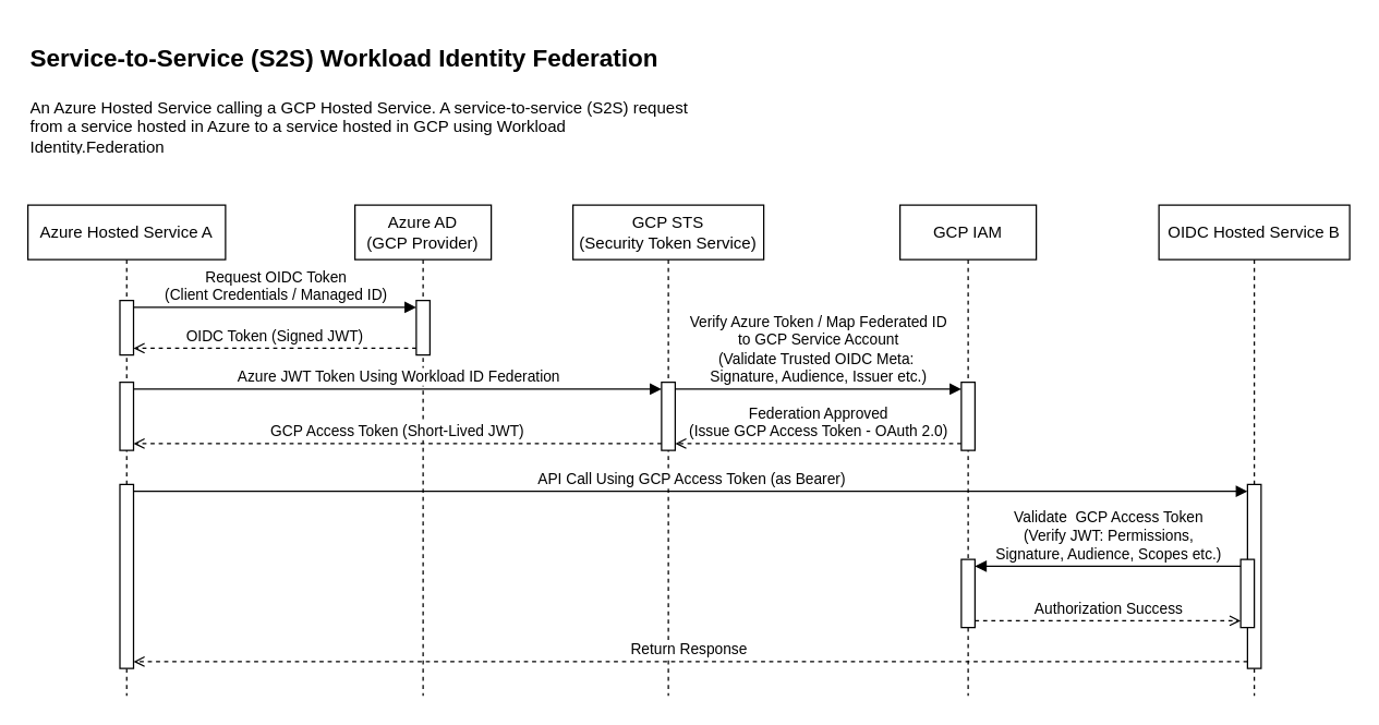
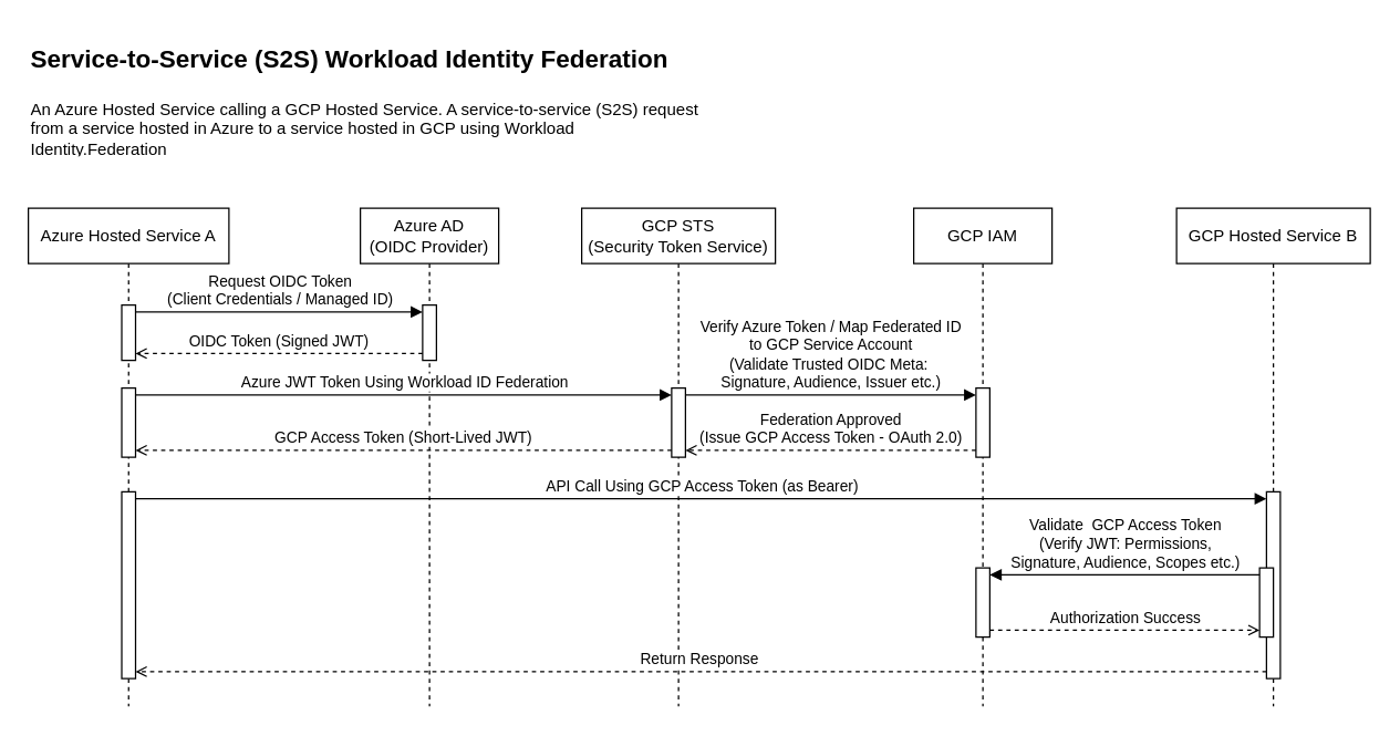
  <mxCell id="0" />
  <mxCell id="1" parent="0" />
  <mxCell id="2" value="Azure Hosted Service A" style="shape=umlLifeline;whiteSpace=wrap;html=1;container=1;dropTarget=0;collapsible=0;recursiveResize=0;outlineConnect=0;portConstraint=eastwest;newEdgeStyle={&quot;curved&quot;:0,&quot;rounded&quot;:0};points=[[0,0,0,0,5],[0,1,0,0,-5],[1,0,0,0,5],[1,1,0,0,-5]];perimeter=rectanglePerimeter;targetShapes=umlLifeline;participant=label;" parent="1" vertex="1"><mxGeometry x="20" y="150" width="145" height="360" as="geometry" /></mxCell>
  <mxCell id="3" value="" style="html=1;points=[[0,0,0,0,5],[0,1,0,0,-5],[1,0,0,0,5],[1,1,0,0,-5]];perimeter=orthogonalPerimeter;outlineConnect=0;targetShapes=umlLifeline;portConstraint=eastwest;newEdgeStyle={&quot;curved&quot;:0,&quot;rounded&quot;:0};" parent="2" vertex="1"><mxGeometry x="67.5" y="70" width="10" height="40" as="geometry" /></mxCell>
  <mxCell id="4" value="" style="html=1;points=[[0,0,0,0,5],[0,1,0,0,-5],[1,0,0,0,5],[1,1,0,0,-5]];perimeter=orthogonalPerimeter;outlineConnect=0;targetShapes=umlLifeline;portConstraint=eastwest;newEdgeStyle={&quot;curved&quot;:0,&quot;rounded&quot;:0};" parent="2" vertex="1"><mxGeometry x="67.5" y="130" width="10" height="50" as="geometry" /></mxCell>
  <mxCell id="5" value="" style="html=1;points=[[0,0,0,0,5],[0,1,0,0,-5],[1,0,0,0,5],[1,1,0,0,-5]];perimeter=orthogonalPerimeter;outlineConnect=0;targetShapes=umlLifeline;portConstraint=eastwest;newEdgeStyle={&quot;curved&quot;:0,&quot;rounded&quot;:0};" parent="2" vertex="1"><mxGeometry x="67.5" y="205" width="10" height="135" as="geometry" /></mxCell>
- <mxCell id="6" value="&lt;div&gt;Azure AD&lt;/div&gt;&lt;div&gt;(GCP Provider)&lt;/div&gt;" style="shape=umlLifeline;perimeter=lifelinePerimeter;whiteSpace=wrap;html=1;container=1;dropTarget=0;collapsible=0;recursiveResize=0;outlineConnect=0;portConstraint=eastwest;newEdgeStyle={&quot;curved&quot;:0,&quot;rounded&quot;:0};" parent="1" vertex="1"><mxGeometry x="260" y="150" width="100" height="360" as="geometry" /></mxCell>
+ <mxCell id="6" value="&lt;div&gt;Azure AD&lt;/div&gt;&lt;div&gt;(OIDC Provider)&lt;/div&gt;" style="shape=umlLifeline;perimeter=lifelinePerimeter;whiteSpace=wrap;html=1;container=1;dropTarget=0;collapsible=0;recursiveResize=0;outlineConnect=0;portConstraint=eastwest;newEdgeStyle={&quot;curved&quot;:0,&quot;rounded&quot;:0};" parent="1" vertex="1"><mxGeometry x="260" y="150" width="100" height="360" as="geometry" /></mxCell>
  <mxCell id="7" value="" style="html=1;points=[[0,0,0,0,5],[0,1,0,0,-5],[1,0,0,0,5],[1,1,0,0,-5]];perimeter=orthogonalPerimeter;outlineConnect=0;targetShapes=umlLifeline;portConstraint=eastwest;newEdgeStyle={&quot;curved&quot;:0,&quot;rounded&quot;:0};" parent="6" vertex="1"><mxGeometry x="45" y="70" width="10" height="40" as="geometry" /></mxCell>
  <mxCell id="8" value="GCP STS&lt;div&gt;(Security Token Service)&lt;/div&gt;" style="shape=umlLifeline;perimeter=lifelinePerimeter;whiteSpace=wrap;html=1;container=1;dropTarget=0;collapsible=0;recursiveResize=0;outlineConnect=0;portConstraint=eastwest;newEdgeStyle={&quot;curved&quot;:0,&quot;rounded&quot;:0};" parent="1" vertex="1"><mxGeometry x="420" y="150" width="140" height="360" as="geometry" /></mxCell>
  <mxCell id="9" value="" style="html=1;points=[[0,0,0,0,5],[0,1,0,0,-5],[1,0,0,0,5],[1,1,0,0,-5]];perimeter=orthogonalPerimeter;outlineConnect=0;targetShapes=umlLifeline;portConstraint=eastwest;newEdgeStyle={&quot;curved&quot;:0,&quot;rounded&quot;:0};" parent="8" vertex="1"><mxGeometry x="65" y="130" width="10" height="50" as="geometry" /></mxCell>
  <mxCell id="10" value="GCP IAM" style="shape=umlLifeline;perimeter=lifelinePerimeter;whiteSpace=wrap;html=1;container=1;dropTarget=0;collapsible=0;recursiveResize=0;outlineConnect=0;portConstraint=eastwest;newEdgeStyle={&quot;curved&quot;:0,&quot;rounded&quot;:0};" parent="1" vertex="1"><mxGeometry x="660" y="150" width="100" height="360" as="geometry" /></mxCell>
  <mxCell id="11" value="" style="html=1;points=[[0,0,0,0,5],[0,1,0,0,-5],[1,0,0,0,5],[1,1,0,0,-5]];perimeter=orthogonalPerimeter;outlineConnect=0;targetShapes=umlLifeline;portConstraint=eastwest;newEdgeStyle={&quot;curved&quot;:0,&quot;rounded&quot;:0};" parent="10" vertex="1"><mxGeometry x="45" y="130" width="10" height="50" as="geometry" /></mxCell>
  <mxCell id="12" value="" style="html=1;points=[[0,0,0,0,5],[0,1,0,0,-5],[1,0,0,0,5],[1,1,0,0,-5]];perimeter=orthogonalPerimeter;outlineConnect=0;targetShapes=umlLifeline;portConstraint=eastwest;newEdgeStyle={&quot;curved&quot;:0,&quot;rounded&quot;:0};" parent="10" vertex="1"><mxGeometry x="45" y="260" width="10" height="50" as="geometry" /></mxCell>
- <mxCell id="13" value="OIDC Hosted Service B" style="shape=umlLifeline;perimeter=lifelinePerimeter;whiteSpace=wrap;html=1;container=1;dropTarget=0;collapsible=0;recursiveResize=0;outlineConnect=0;portConstraint=eastwest;newEdgeStyle={&quot;curved&quot;:0,&quot;rounded&quot;:0};" parent="1" vertex="1"><mxGeometry x="850" y="150" width="140" height="360" as="geometry" /></mxCell>
+ <mxCell id="13" value="GCP Hosted Service B" style="shape=umlLifeline;perimeter=lifelinePerimeter;whiteSpace=wrap;html=1;container=1;dropTarget=0;collapsible=0;recursiveResize=0;outlineConnect=0;portConstraint=eastwest;newEdgeStyle={&quot;curved&quot;:0,&quot;rounded&quot;:0};" parent="1" vertex="1"><mxGeometry x="850" y="150" width="140" height="360" as="geometry" /></mxCell>
  <mxCell id="14" value="" style="html=1;points=[[0,0,0,0,5],[0,1,0,0,-5],[1,0,0,0,5],[1,1,0,0,-5]];perimeter=orthogonalPerimeter;outlineConnect=0;targetShapes=umlLifeline;portConstraint=eastwest;newEdgeStyle={&quot;curved&quot;:0,&quot;rounded&quot;:0};" parent="13" vertex="1"><mxGeometry x="65" y="205" width="10" height="135" as="geometry" /></mxCell>
  <mxCell id="15" value="" style="html=1;points=[[0,0,0,0,5],[0,1,0,0,-5],[1,0,0,0,5],[1,1,0,0,-5]];perimeter=orthogonalPerimeter;outlineConnect=0;targetShapes=umlLifeline;portConstraint=eastwest;newEdgeStyle={&quot;curved&quot;:0,&quot;rounded&quot;:0};" parent="13" vertex="1"><mxGeometry x="60" y="260" width="10" height="50" as="geometry" /></mxCell>
  <mxCell id="16" value="&lt;div&gt;Request OIDC Token&lt;/div&gt;&lt;div&gt;(Client Credentials / Managed ID)&lt;/div&gt;" style="html=1;verticalAlign=bottom;endArrow=block;curved=0;rounded=0;entryX=0;entryY=0;entryDx=0;entryDy=5;entryPerimeter=0;exitX=1;exitY=0;exitDx=0;exitDy=5;exitPerimeter=0;" parent="1" source="3" target="7" edge="1"><mxGeometry width="80" relative="1" as="geometry"><mxPoint x="80" y="205" as="sourcePoint" /><mxPoint x="295" y="230" as="targetPoint" /></mxGeometry></mxCell>
  <mxCell id="17" value="OIDC Token (Signed JWT)" style="html=1;verticalAlign=bottom;endArrow=open;dashed=1;curved=0;rounded=0;exitX=0;exitY=1;exitDx=0;exitDy=-5;exitPerimeter=0;entryX=1;entryY=1;entryDx=0;entryDy=-5;entryPerimeter=0;" parent="1" source="7" target="3" edge="1"><mxGeometry x="0.003" relative="1" as="geometry"><mxPoint x="299.5" y="260" as="sourcePoint" /><mxPoint x="80" y="275" as="targetPoint" /><mxPoint as="offset" /></mxGeometry></mxCell>
  <mxCell id="18" value="Azure JWT Token Using Workload ID Federation" style="html=1;verticalAlign=bottom;endArrow=block;curved=0;rounded=0;exitX=1;exitY=0;exitDx=0;exitDy=5;exitPerimeter=0;entryX=0;entryY=0;entryDx=0;entryDy=5;entryPerimeter=0;" parent="1" source="4" target="9" edge="1"><mxGeometry width="80" relative="1" as="geometry"><mxPoint x="310" y="310" as="sourcePoint" /><mxPoint x="390" y="310" as="targetPoint" /></mxGeometry></mxCell>
  <mxCell id="19" value="&lt;div&gt;Verify Azure Token / Map Federated ID&lt;/div&gt;&lt;div&gt;to GCP Service Account&lt;/div&gt;&lt;div&gt;(Validate Trusted OIDC Meta:&amp;nbsp;&lt;/div&gt;&lt;div&gt;Signature, Audience, Issuer etc.)&lt;/div&gt;" style="html=1;verticalAlign=bottom;endArrow=block;curved=0;rounded=0;exitX=1;exitY=0;exitDx=0;exitDy=5;exitPerimeter=0;entryX=0;entryY=0;entryDx=0;entryDy=5;entryPerimeter=0;" parent="1" source="9" target="11" edge="1"><mxGeometry width="80" relative="1" as="geometry"><mxPoint x="506.25" y="299.5" as="sourcePoint" /><mxPoint x="600" y="290" as="targetPoint" /></mxGeometry></mxCell>
  <mxCell id="20" value="Federation Approved&lt;div&gt;(Issue GCP Access Token - OAuth 2.0)&lt;/div&gt;" style="html=1;verticalAlign=bottom;endArrow=open;dashed=1;curved=0;rounded=0;entryX=1;entryY=1;entryDx=0;entryDy=-5;entryPerimeter=0;exitX=0;exitY=1;exitDx=0;exitDy=-5;exitPerimeter=0;" parent="1" source="11" target="9" edge="1"><mxGeometry x="0.003" relative="1" as="geometry"><mxPoint x="697" y="390" as="sourcePoint" /><mxPoint x="510" y="390" as="targetPoint" /><mxPoint as="offset" /></mxGeometry></mxCell>
  <mxCell id="21" value="GCP Access Token (Short-Lived JWT)" style="html=1;verticalAlign=bottom;endArrow=open;dashed=1;curved=0;rounded=0;exitX=0;exitY=1;exitDx=0;exitDy=-5;exitPerimeter=0;entryX=1;entryY=1;entryDx=0;entryDy=-5;entryPerimeter=0;" parent="1" source="9" target="4" edge="1"><mxGeometry x="0.003" relative="1" as="geometry"><mxPoint x="430" y="330" as="sourcePoint" /><mxPoint x="180" y="330" as="targetPoint" /><mxPoint as="offset" /></mxGeometry></mxCell>
  <mxCell id="22" value="API Call Using GCP Access Token (as Bearer)" style="html=1;verticalAlign=bottom;endArrow=block;curved=0;rounded=0;exitX=1;exitY=0;exitDx=0;exitDy=5;exitPerimeter=0;" parent="1" source="5" target="14" edge="1"><mxGeometry x="0.001" width="80" relative="1" as="geometry"><mxPoint x="150" y="310" as="sourcePoint" /><mxPoint x="730" y="370" as="targetPoint" /><mxPoint as="offset" /></mxGeometry></mxCell>
  <mxCell id="23" value="&lt;div&gt;Validate&amp;nbsp; GCP Access Token&lt;/div&gt;&lt;div&gt;(Verify JWT: Permissions,&lt;/div&gt;&lt;div&gt;Signature, Audience, Scopes etc.)&lt;/div&gt;" style="html=1;verticalAlign=bottom;endArrow=block;curved=0;rounded=0;entryX=1;entryY=0;entryDx=0;entryDy=5;entryPerimeter=0;exitX=0;exitY=0;exitDx=0;exitDy=5;exitPerimeter=0;" parent="1" source="15" target="12" edge="1"><mxGeometry x="-0.002" width="80" relative="1" as="geometry"><mxPoint x="900" y="415" as="sourcePoint" /><mxPoint x="950" y="410" as="targetPoint" /><mxPoint as="offset" /></mxGeometry></mxCell>
  <mxCell id="24" value="Authorization Success" style="html=1;verticalAlign=bottom;endArrow=open;dashed=1;curved=0;rounded=0;exitX=1;exitY=1;exitDx=0;exitDy=-5;exitPerimeter=0;entryX=0;entryY=1;entryDx=0;entryDy=-5;entryPerimeter=0;" parent="1" source="12" target="15" edge="1"><mxGeometry x="0.003" relative="1" as="geometry"><mxPoint x="880" y="510" as="sourcePoint" /><mxPoint x="900" y="450" as="targetPoint" /><mxPoint as="offset" /></mxGeometry></mxCell>
  <mxCell id="25" value="Return Response" style="html=1;verticalAlign=bottom;endArrow=open;dashed=1;curved=0;rounded=0;exitX=0;exitY=1;exitDx=0;exitDy=-5;exitPerimeter=0;entryX=1;entryY=1;entryDx=0;entryDy=-5;entryPerimeter=0;" parent="1" source="14" target="5" edge="1"><mxGeometry x="0.003" relative="1" as="geometry"><mxPoint x="807" y="480" as="sourcePoint" /><mxPoint x="480" y="480" as="targetPoint" /><mxPoint as="offset" /></mxGeometry></mxCell>
  <mxCell id="26" value="&lt;h1 style=&quot;margin-top: 0px;&quot;&gt;&lt;font style=&quot;font-size: 18px;&quot;&gt;Service-to-Service (S2S) Workload Identity Federation&lt;/font&gt;&lt;/h1&gt;&lt;p&gt;An Azure Hosted Service calling a GCP Hosted Service. A service-to-service (S2S) request from a service hosted in Azure to a service hosted in GCP using Workload Identity.Federation&lt;/p&gt;" style="text;html=1;whiteSpace=wrap;overflow=hidden;rounded=0;" parent="1" vertex="1"><mxGeometry x="20" y="20" width="490" height="90" as="geometry" /></mxCell>
